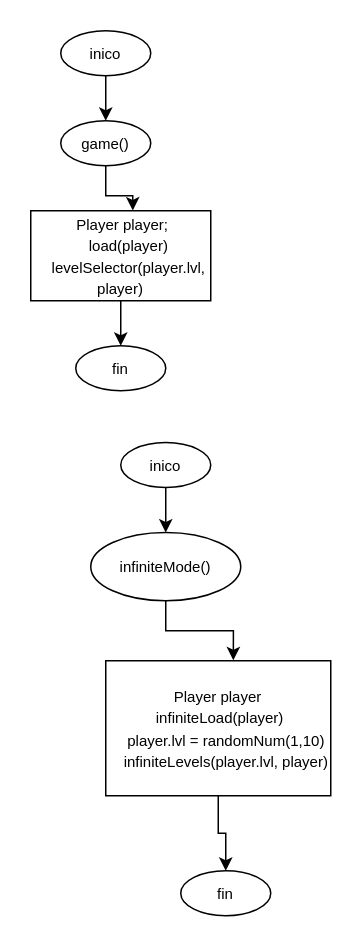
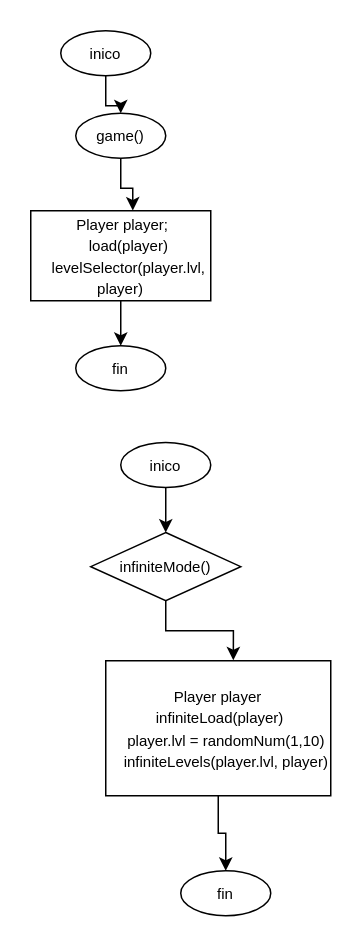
  <mxCell id="0" />
  <mxCell id="1" parent="0" />
  <mxCell id="2" value="" style="edgeStyle=orthogonalEdgeStyle;rounded=0;orthogonalLoop=1;jettySize=auto;html=1;" edge="1" parent="1" source="3" target="7"><mxGeometry relative="1" as="geometry" /></mxCell>
  <mxCell id="3" value="&lt;font style=&quot;font-size: 10px;&quot;&gt;inico&lt;/font&gt;" style="ellipse;whiteSpace=wrap;html=1;" vertex="1" parent="1"><mxGeometry x="40" y="20" width="60" height="30" as="geometry" /></mxCell>
  <mxCell id="4" style="edgeStyle=orthogonalEdgeStyle;rounded=0;orthogonalLoop=1;jettySize=auto;html=1;" edge="1" parent="1" source="5" target="6"><mxGeometry relative="1" as="geometry" /></mxCell>
  <mxCell id="5" value="&lt;div&gt;&lt;font style=&quot;font-size: 10px;&quot;&gt;&amp;nbsp;Player player;&lt;/font&gt;&lt;/div&gt;&lt;div&gt;&lt;font style=&quot;font-size: 10px;&quot;&gt;&amp;nbsp; &amp;nbsp; load(player)&lt;/font&gt;&lt;/div&gt;&lt;div&gt;&lt;font style=&quot;font-size: 10px;&quot;&gt;&amp;nbsp; &amp;nbsp; levelSelector(player.lvl, player)&lt;/font&gt;&lt;/div&gt;" style="rounded=0;whiteSpace=wrap;html=1;" vertex="1" parent="1"><mxGeometry x="20" y="140" width="120" height="60" as="geometry" /></mxCell>
  <mxCell id="6" value="&lt;span style=&quot;font-size: 10px;&quot;&gt;fin&lt;/span&gt;" style="ellipse;whiteSpace=wrap;html=1;" vertex="1" parent="1"><mxGeometry x="50" y="230" width="60" height="30" as="geometry" /></mxCell>
- <mxCell id="7" value="&lt;span style=&quot;font-size: 10px;&quot;&gt;game()&lt;/span&gt;" style="ellipse;whiteSpace=wrap;html=1;" vertex="1" parent="1"><mxGeometry x="40" y="80" width="60" height="30" as="geometry" /></mxCell>
+ <mxCell id="7" value="&lt;span style=&quot;font-size: 10px;&quot;&gt;game()&lt;/span&gt;" style="ellipse;whiteSpace=wrap;html=1;" vertex="1" parent="1"><mxGeometry x="50" y="75" width="60" height="30" as="geometry" /></mxCell>
  <mxCell id="8" style="edgeStyle=orthogonalEdgeStyle;rounded=0;orthogonalLoop=1;jettySize=auto;html=1;entryX=0.567;entryY=-0.003;entryDx=0;entryDy=0;entryPerimeter=0;" edge="1" parent="1" source="7" target="5"><mxGeometry relative="1" as="geometry" /></mxCell>
  <mxCell id="9" value="" style="edgeStyle=orthogonalEdgeStyle;rounded=0;orthogonalLoop=1;jettySize=auto;html=1;" edge="1" parent="1" source="10" target="14"><mxGeometry relative="1" as="geometry" /></mxCell>
  <mxCell id="10" value="&lt;font style=&quot;font-size: 10px;&quot;&gt;inico&lt;/font&gt;" style="ellipse;whiteSpace=wrap;html=1;" vertex="1" parent="1"><mxGeometry x="80" y="294.5" width="60" height="30" as="geometry" /></mxCell>
  <mxCell id="11" style="edgeStyle=orthogonalEdgeStyle;rounded=0;orthogonalLoop=1;jettySize=auto;html=1;" edge="1" parent="1" source="12" target="13"><mxGeometry relative="1" as="geometry" /></mxCell>
  <mxCell id="12" value="&lt;div&gt;&lt;div&gt;&lt;span style=&quot;font-size: 10px; background-color: transparent; color: light-dark(rgb(0, 0, 0), rgb(255, 255, 255));&quot;&gt;Player player&lt;/span&gt;&lt;/div&gt;&lt;div&gt;&lt;span style=&quot;font-size: 10px;&quot;&gt;&amp;nbsp;infiniteLoad(player)&lt;/span&gt;&lt;/div&gt;&lt;div&gt;&lt;span style=&quot;font-size: 10px;&quot;&gt;&amp;nbsp; &amp;nbsp; player.lvl = randomNum(1,10)&lt;/span&gt;&lt;/div&gt;&lt;div&gt;&lt;span style=&quot;font-size: 10px;&quot;&gt;&amp;nbsp; &amp;nbsp; infiniteLevels(player.lvl, player)&lt;/span&gt;&lt;/div&gt;&lt;/div&gt;" style="rounded=0;whiteSpace=wrap;html=1;" vertex="1" parent="1"><mxGeometry x="70" y="440" width="150" height="90" as="geometry" /></mxCell>
  <mxCell id="13" value="&lt;span style=&quot;font-size: 10px;&quot;&gt;fin&lt;/span&gt;" style="ellipse;whiteSpace=wrap;html=1;" vertex="1" parent="1"><mxGeometry x="120" y="580" width="60" height="30" as="geometry" /></mxCell>
- <mxCell id="14" value="&lt;span style=&quot;font-size: 10px;&quot;&gt;infiniteMode()&lt;/span&gt;" style="ellipse;whiteSpace=wrap;html=1;" vertex="1" parent="1"><mxGeometry x="60" y="354.5" width="100" height="45.5" as="geometry" /></mxCell>
+ <mxCell id="14" value="&lt;span style=&quot;font-size: 10px;&quot;&gt;infiniteMode()&lt;/span&gt;" style="rhombus;whiteSpace=wrap;html=1;" vertex="1" parent="1"><mxGeometry x="60" y="354.5" width="100" height="45.5" as="geometry" /></mxCell>
  <mxCell id="15" style="edgeStyle=orthogonalEdgeStyle;rounded=0;orthogonalLoop=1;jettySize=auto;html=1;entryX=0.567;entryY=-0.003;entryDx=0;entryDy=0;entryPerimeter=0;" edge="1" parent="1" source="14" target="12"><mxGeometry relative="1" as="geometry" /></mxCell>
